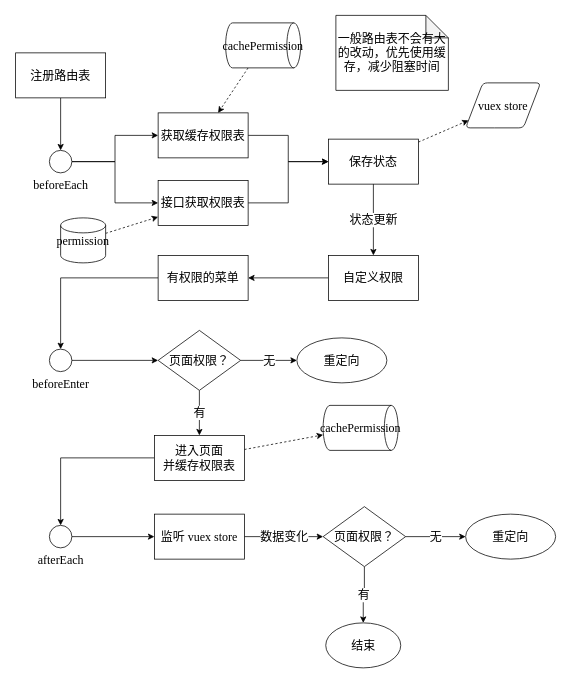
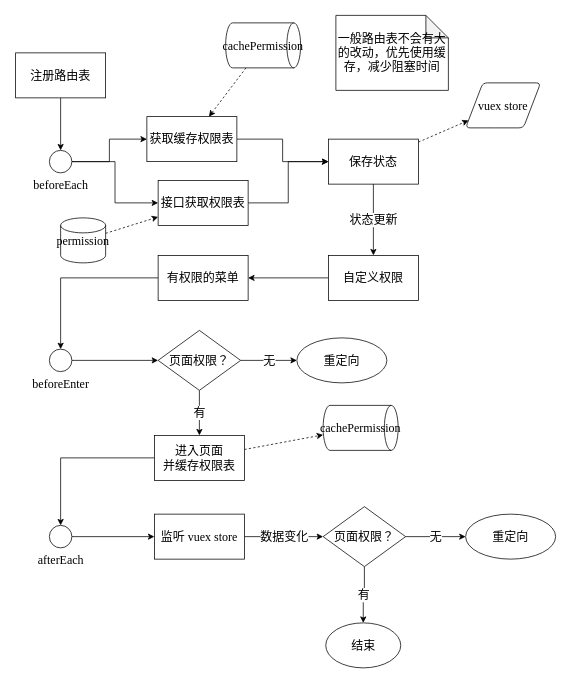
  <mxCell id="0" />
  <mxCell id="1" parent="0" />
  <mxCell id="2" style="edgeStyle=orthogonalEdgeStyle;rounded=0;orthogonalLoop=1;jettySize=auto;html=1;strokeWidth=1;fontSize=16;fontFamily=微软雅黑;" edge="1" parent="1" source="15" target="5"><mxGeometry relative="1" as="geometry" /></mxCell>
  <mxCell id="3" value="" style="edgeStyle=orthogonalEdgeStyle;rounded=0;orthogonalLoop=1;jettySize=auto;html=1;strokeWidth=1;fontSize=16;fontFamily=微软雅黑;entryX=0;entryY=0.5;entryDx=0;entryDy=0;" edge="1" parent="1" source="5" target="7"><mxGeometry relative="1" as="geometry" /></mxCell>
  <mxCell id="4" style="edgeStyle=orthogonalEdgeStyle;rounded=0;orthogonalLoop=1;jettySize=auto;html=1;strokeWidth=1;fontSize=16;fontFamily=微软雅黑;" edge="1" parent="1" source="5" target="27"><mxGeometry relative="1" as="geometry" /></mxCell>
  <mxCell id="5" value="beforeEach" style="verticalLabelPosition=bottom;verticalAlign=top;html=1;shape=mxgraph.flowchart.on-page_reference;labelBackgroundColor=none;strokeWidth=1;fontSize=16;fontFamily=微软雅黑;" vertex="1" parent="1"><mxGeometry x="65" y="200" width="30" height="30" as="geometry" /></mxCell>
  <mxCell id="6" value="" style="edgeStyle=orthogonalEdgeStyle;rounded=0;orthogonalLoop=1;jettySize=auto;html=1;strokeWidth=1;fontSize=16;fontFamily=微软雅黑;" edge="1" parent="1" source="7" target="12"><mxGeometry relative="1" as="geometry" /></mxCell>
  <mxCell id="7" value="接口获取权限表" style="whiteSpace=wrap;html=1;verticalAlign=middle;labelBackgroundColor=none;strokeWidth=1;fontSize=16;fontFamily=微软雅黑;" vertex="1" parent="1"><mxGeometry x="210" y="240" width="120" height="60" as="geometry" /></mxCell>
  <mxCell id="8" style="rounded=0;orthogonalLoop=1;jettySize=auto;html=1;dashed=1;strokeWidth=1;fontSize=16;fontFamily=微软雅黑;" edge="1" parent="1" source="9" target="7"><mxGeometry relative="1" as="geometry" /></mxCell>
  <mxCell id="9" value="permission" style="strokeWidth=1;html=1;shape=mxgraph.flowchart.database;whiteSpace=wrap;fontSize=16;fontFamily=微软雅黑;" vertex="1" parent="1"><mxGeometry x="80" y="290" width="60" height="60" as="geometry" /></mxCell>
  <mxCell id="10" value="" style="edgeStyle=orthogonalEdgeStyle;rounded=0;orthogonalLoop=1;jettySize=auto;html=1;strokeWidth=1;fontSize=16;fontFamily=微软雅黑;" edge="1" parent="1" source="34" target="14"><mxGeometry relative="1" as="geometry"><mxPoint x="330" y="360" as="targetPoint" /></mxGeometry></mxCell>
  <mxCell id="11" style="rounded=0;orthogonalLoop=1;jettySize=auto;html=1;dashed=1;fontSize=16;fontFamily=微软雅黑;strokeWidth=1;" edge="1" parent="1" source="12" target="35"><mxGeometry relative="1" as="geometry" /></mxCell>
  <mxCell id="12" value="保存状态" style="whiteSpace=wrap;html=1;labelBackgroundColor=none;strokeWidth=1;fontSize=16;fontFamily=微软雅黑;" vertex="1" parent="1"><mxGeometry x="437" y="185" width="120" height="60" as="geometry" /></mxCell>
  <mxCell id="13" style="edgeStyle=orthogonalEdgeStyle;rounded=0;orthogonalLoop=1;jettySize=auto;html=1;strokeWidth=1;fontSize=16;fontFamily=微软雅黑;" edge="1" parent="1" source="14" target="18"><mxGeometry relative="1" as="geometry" /></mxCell>
  <mxCell id="14" value="beforeEnter" style="verticalLabelPosition=bottom;verticalAlign=top;html=1;shape=mxgraph.flowchart.on-page_reference;labelBackgroundColor=none;strokeWidth=1;fontSize=16;fontFamily=微软雅黑;" vertex="1" parent="1"><mxGeometry x="65" y="465" width="30" height="30" as="geometry" /></mxCell>
  <mxCell id="15" value="注册路由表" style="rounded=0;whiteSpace=wrap;html=1;strokeWidth=1;fontSize=16;fontFamily=微软雅黑;" vertex="1" parent="1"><mxGeometry x="20" y="70" width="120" height="60" as="geometry" /></mxCell>
  <mxCell id="16" value="无" style="edgeStyle=orthogonalEdgeStyle;rounded=0;orthogonalLoop=1;jettySize=auto;html=1;strokeWidth=1;fontSize=16;fontFamily=微软雅黑;" edge="1" parent="1" source="18" target="19"><mxGeometry x="0.013" relative="1" as="geometry"><mxPoint as="offset" /></mxGeometry></mxCell>
  <mxCell id="17" value="有" style="edgeStyle=orthogonalEdgeStyle;rounded=0;orthogonalLoop=1;jettySize=auto;html=1;strokeWidth=1;fontSize=16;fontFamily=微软雅黑;" edge="1" parent="1" source="18" target="22"><mxGeometry relative="1" as="geometry" /></mxCell>
  <mxCell id="18" value="页面权限？" style="strokeWidth=1;html=1;shape=mxgraph.flowchart.decision;whiteSpace=wrap;fontSize=16;fontFamily=微软雅黑;" vertex="1" parent="1"><mxGeometry x="210" y="440" width="110" height="80" as="geometry" /></mxCell>
  <mxCell id="19" value="重定向" style="whiteSpace=wrap;html=1;strokeWidth=1;fontSize=16;fontFamily=微软雅黑;shape=mxgraph.flowchart.start_1;" vertex="1" parent="1"><mxGeometry x="395" y="450" width="120" height="60" as="geometry" /></mxCell>
  <mxCell id="20" style="rounded=0;orthogonalLoop=1;jettySize=auto;html=1;dashed=1;strokeWidth=1;fontSize=16;fontFamily=微软雅黑;" edge="1" parent="1" source="22" target="23"><mxGeometry relative="1" as="geometry" /></mxCell>
  <mxCell id="21" style="edgeStyle=orthogonalEdgeStyle;rounded=0;orthogonalLoop=1;jettySize=auto;html=1;entryX=0.5;entryY=0;entryDx=0;entryDy=0;entryPerimeter=0;strokeWidth=1;fontSize=16;fontFamily=微软雅黑;" edge="1" parent="1" source="22" target="31"><mxGeometry relative="1" as="geometry" /></mxCell>
  <mxCell id="22" value="进入页面&lt;br style=&quot;font-size: 16px;&quot;&gt;并缓存权限表" style="whiteSpace=wrap;html=1;strokeWidth=1;fontSize=16;fontFamily=微软雅黑;" vertex="1" parent="1"><mxGeometry x="205" y="580" width="120" height="60" as="geometry" /></mxCell>
  <mxCell id="23" value="cachePermission" style="strokeWidth=1;html=1;shape=mxgraph.flowchart.direct_data;whiteSpace=wrap;fontSize=16;fontFamily=微软雅黑;" vertex="1" parent="1"><mxGeometry x="430" y="540" width="100" height="60" as="geometry" /></mxCell>
  <mxCell id="24" style="rounded=0;orthogonalLoop=1;jettySize=auto;html=1;dashed=1;strokeWidth=1;fontSize=16;fontFamily=微软雅黑;" edge="1" parent="1" source="25" target="27"><mxGeometry relative="1" as="geometry" /></mxCell>
  <mxCell id="25" value="cachePermission" style="strokeWidth=1;html=1;shape=mxgraph.flowchart.direct_data;whiteSpace=wrap;fontSize=16;fontFamily=微软雅黑;" vertex="1" parent="1"><mxGeometry x="300" y="30" width="100" height="60" as="geometry" /></mxCell>
  <mxCell id="26" value="" style="edgeStyle=orthogonalEdgeStyle;rounded=0;orthogonalLoop=1;jettySize=auto;html=1;strokeWidth=1;fontSize=16;fontFamily=微软雅黑;" edge="1" parent="1" source="27" target="12"><mxGeometry x="0.467" relative="1" as="geometry"><mxPoint as="offset" /></mxGeometry></mxCell>
- <mxCell id="27" value="获取缓存权限表" style="whiteSpace=wrap;html=1;verticalAlign=middle;labelBackgroundColor=none;strokeWidth=1;fontSize=16;fontFamily=微软雅黑;" vertex="1" parent="1"><mxGeometry x="210" y="150" width="120" height="60" as="geometry" /></mxCell>
+ <mxCell id="27" value="获取缓存权限表" style="whiteSpace=wrap;html=1;verticalAlign=middle;labelBackgroundColor=none;strokeWidth=1;fontSize=16;fontFamily=微软雅黑;" vertex="1" parent="1"><mxGeometry x="195" y="155" width="120" height="60" as="geometry" /></mxCell>
  <mxCell id="28" value="一般路由表不会有大的改动，优先使用缓存，减少阻塞时间" style="shape=note;whiteSpace=wrap;html=1;backgroundOutline=1;darkOpacity=0.05;strokeWidth=1;fontSize=16;fontFamily=微软雅黑;" vertex="1" parent="1"><mxGeometry x="447" y="20" width="150" height="100" as="geometry" /></mxCell>
  <mxCell id="29" value="有" style="edgeStyle=orthogonalEdgeStyle;rounded=0;orthogonalLoop=1;jettySize=auto;html=1;strokeWidth=1;fontSize=16;fontFamily=微软雅黑;exitX=0.5;exitY=1;exitDx=0;exitDy=0;" edge="1" parent="1" source="39" target="32"><mxGeometry x="0.013" relative="1" as="geometry"><mxPoint as="offset" /></mxGeometry></mxCell>
  <mxCell id="30" value="" style="edgeStyle=orthogonalEdgeStyle;rounded=0;orthogonalLoop=1;jettySize=auto;html=1;fontSize=16;fontFamily=微软雅黑;strokeWidth=1;" edge="1" parent="1" source="31" target="37"><mxGeometry relative="1" as="geometry" /></mxCell>
  <mxCell id="31" value="afterEach" style="verticalLabelPosition=bottom;verticalAlign=top;html=1;shape=mxgraph.flowchart.on-page_reference;labelBackgroundColor=none;strokeWidth=1;fontSize=16;fontFamily=微软雅黑;" vertex="1" parent="1"><mxGeometry x="65" y="700" width="30" height="30" as="geometry" /></mxCell>
  <mxCell id="32" value="结束" style="strokeWidth=1;html=1;shape=mxgraph.flowchart.start_1;whiteSpace=wrap;fontSize=16;fontFamily=微软雅黑;" vertex="1" parent="1"><mxGeometry x="433.5" y="830" width="100" height="60" as="geometry" /></mxCell>
  <mxCell id="33" value="状态更新" style="edgeStyle=orthogonalEdgeStyle;rounded=0;orthogonalLoop=1;jettySize=auto;html=1;exitX=0.5;exitY=1;exitDx=0;exitDy=0;strokeWidth=1;fontSize=16;fontFamily=微软雅黑;" edge="1" parent="1" source="12" target="42"><mxGeometry relative="1" as="geometry"><mxPoint x="497" y="245" as="sourcePoint" /><mxPoint x="497" y="330" as="targetPoint" /></mxGeometry></mxCell>
  <mxCell id="34" value="有权限的菜单" style="whiteSpace=wrap;html=1;labelBackgroundColor=none;strokeWidth=1;fontSize=16;fontFamily=微软雅黑;" vertex="1" parent="1"><mxGeometry x="210" y="340" width="120" height="60" as="geometry" /></mxCell>
  <mxCell id="35" value="vuex store" style="shape=parallelogram;html=1;strokeWidth=1;perimeter=parallelogramPerimeter;whiteSpace=wrap;rounded=1;arcSize=12;size=0.23;fontSize=16;fontFamily=微软雅黑;" vertex="1" parent="1"><mxGeometry x="620" y="110" width="100" height="60" as="geometry" /></mxCell>
  <mxCell id="36" value="数据变化" style="edgeStyle=orthogonalEdgeStyle;rounded=0;orthogonalLoop=1;jettySize=auto;html=1;fontSize=16;fontFamily=微软雅黑;strokeWidth=1;" edge="1" parent="1" source="37" target="39"><mxGeometry relative="1" as="geometry" /></mxCell>
  <mxCell id="37" value="监听 vuex store" style="whiteSpace=wrap;html=1;fontSize=16;fontFamily=微软雅黑;verticalAlign=middle;labelBackgroundColor=none;strokeWidth=1;" vertex="1" parent="1"><mxGeometry x="205" y="685" width="120" height="60" as="geometry" /></mxCell>
  <mxCell id="38" value="无" style="edgeStyle=orthogonalEdgeStyle;rounded=0;orthogonalLoop=1;jettySize=auto;html=1;fontSize=16;fontFamily=微软雅黑;strokeWidth=1;" edge="1" parent="1" source="39" target="40"><mxGeometry relative="1" as="geometry" /></mxCell>
  <mxCell id="39" value="页面权限？" style="rhombus;whiteSpace=wrap;html=1;fontSize=16;fontFamily=微软雅黑;labelBackgroundColor=none;strokeWidth=1;" vertex="1" parent="1"><mxGeometry x="430" y="675" width="110" height="80" as="geometry" /></mxCell>
  <mxCell id="40" value="重定向" style="whiteSpace=wrap;html=1;fontSize=16;fontFamily=微软雅黑;labelBackgroundColor=none;strokeWidth=1;shape=mxgraph.flowchart.start_1;" vertex="1" parent="1"><mxGeometry x="620" y="685" width="120" height="60" as="geometry" /></mxCell>
  <mxCell id="41" style="edgeStyle=orthogonalEdgeStyle;rounded=0;orthogonalLoop=1;jettySize=auto;html=1;" edge="1" parent="1" source="42" target="34"><mxGeometry relative="1" as="geometry" /></mxCell>
  <mxCell id="42" value="自定义权限" style="whiteSpace=wrap;html=1;fontFamily=微软雅黑;fontSize=16;" vertex="1" parent="1"><mxGeometry x="437" y="340" width="120" height="60" as="geometry" /></mxCell>
